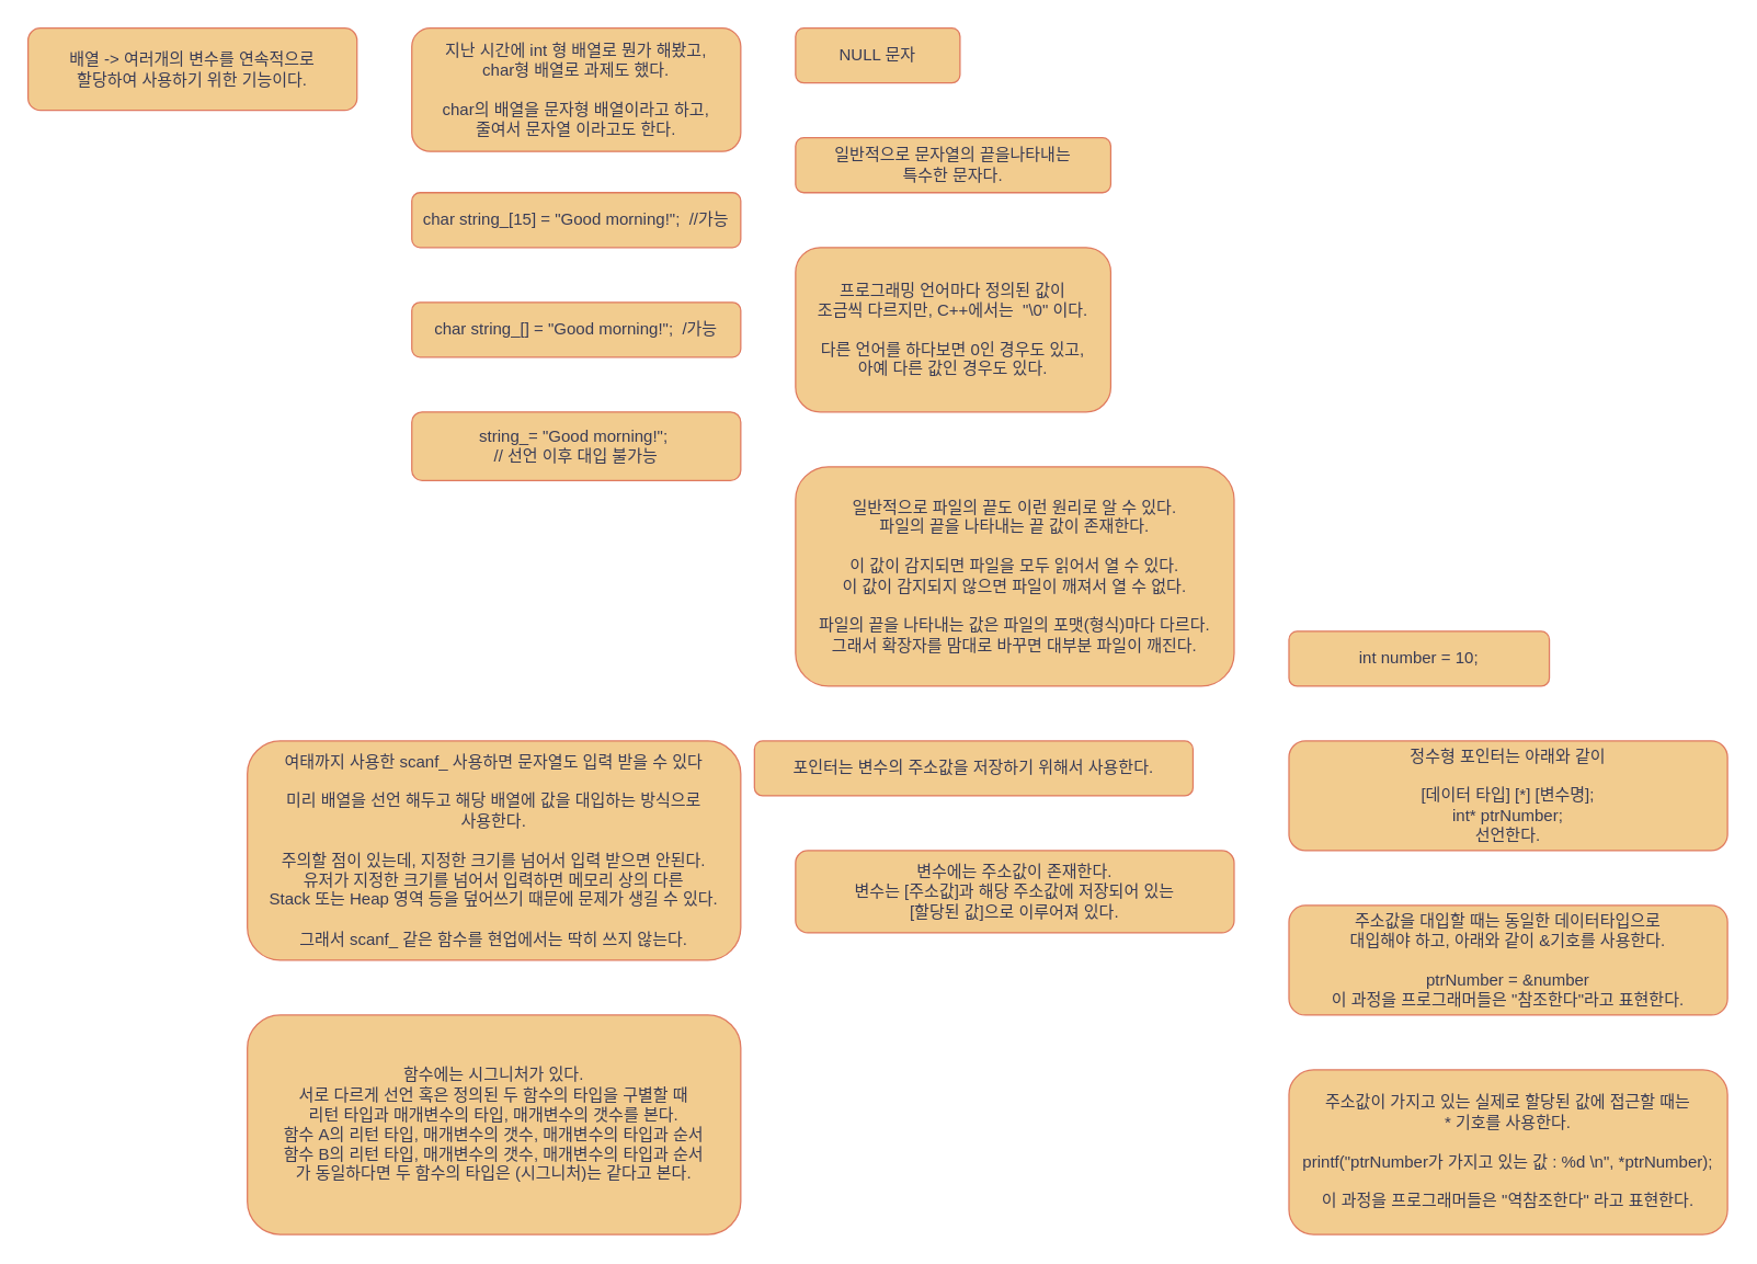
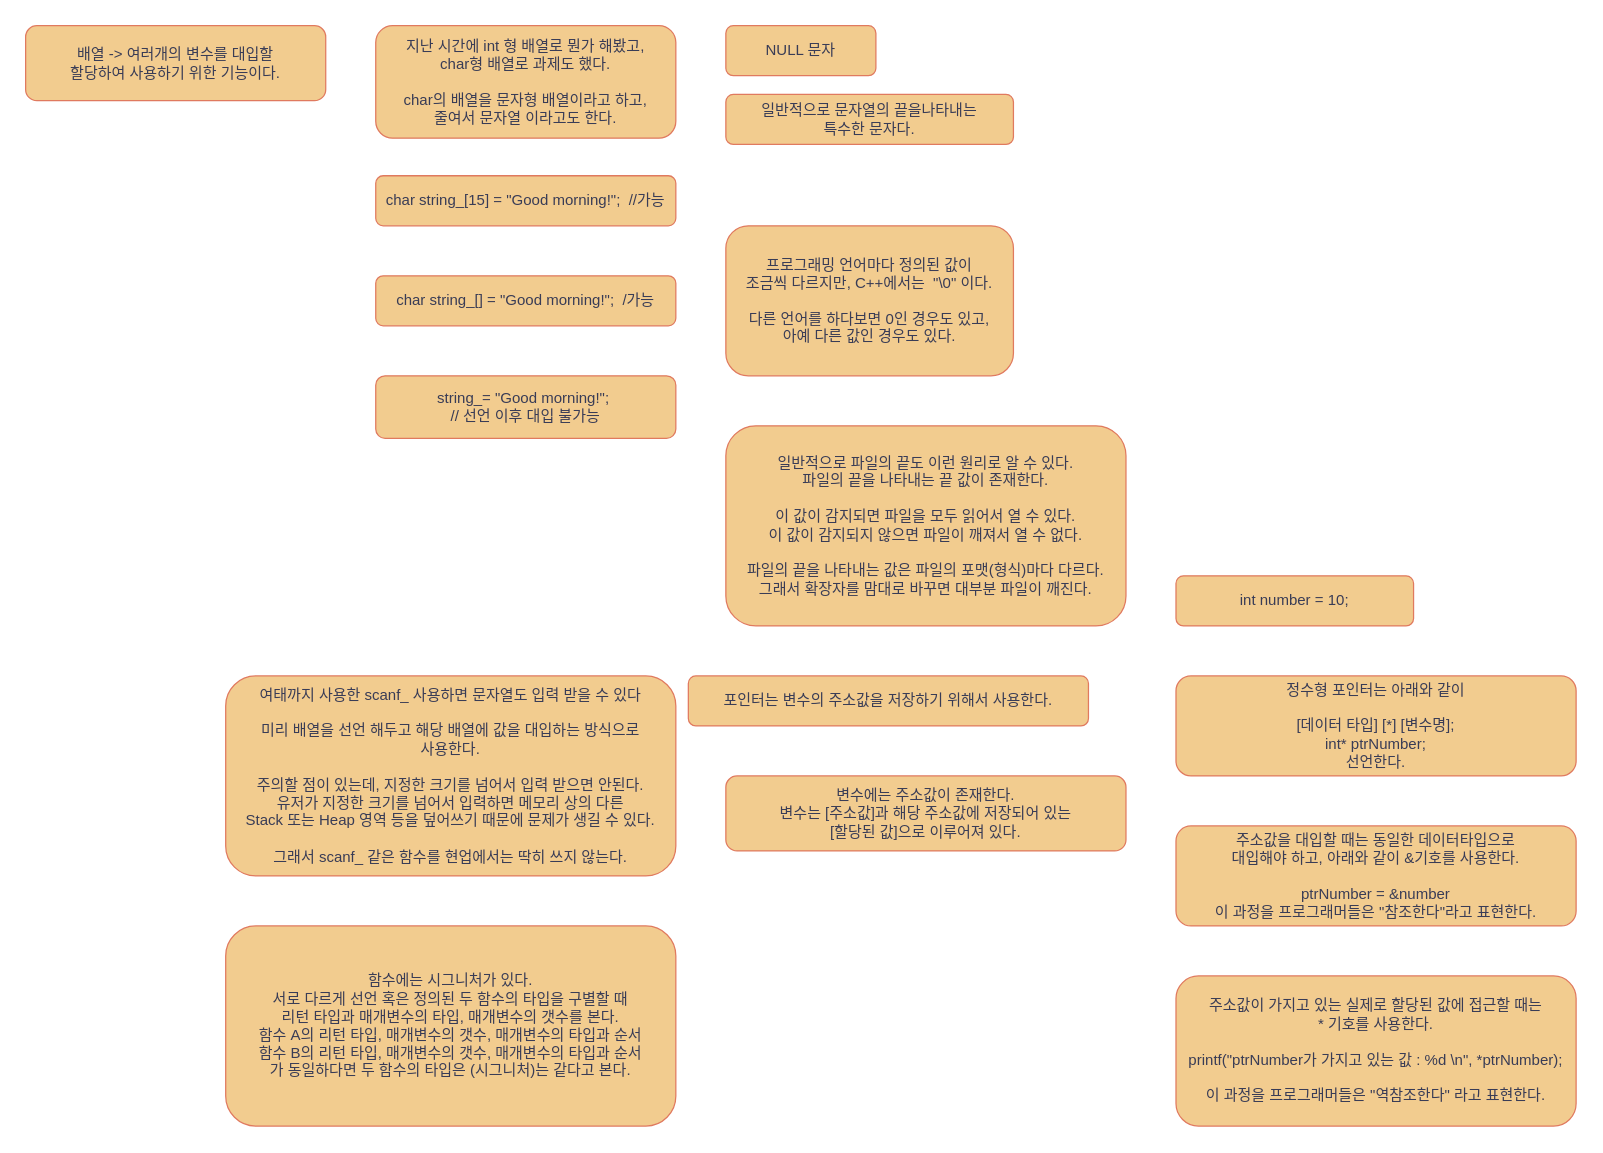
  <mxCell id="0" />
  <mxCell id="1" parent="0" />
- <mxCell id="2" value="배열 -&amp;gt; 여러개의 변수를 연속적으로&lt;br&gt;할당하여 사용하기 위한 기능이다." style="rounded=1;whiteSpace=wrap;html=1;strokeColor=#E07A5F;fontColor=#393C56;fillColor=#F2CC8F;" vertex="1" parent="1"><mxGeometry x="20" y="20" width="240" height="60" as="geometry" /></mxCell>
+ <mxCell id="2" value="배열 -&amp;gt; 여러개의 변수를 대입할&lt;br&gt;할당하여 사용하기 위한 기능이다." style="rounded=1;whiteSpace=wrap;html=1;strokeColor=#E07A5F;fontColor=#393C56;fillColor=#F2CC8F;" vertex="1" parent="1"><mxGeometry x="20" y="20" width="240" height="60" as="geometry" /></mxCell>
  <mxCell id="3" value="지난 시간에 int 형 배열로 뭔가 해봤고,&lt;br&gt;char형 배열로 과제도 했다.&lt;br&gt;&lt;br&gt;char의 배열을 문자형 배열이라고 하고,&lt;br&gt;줄여서 문자열 이라고도 한다." style="rounded=1;whiteSpace=wrap;html=1;strokeColor=#E07A5F;fontColor=#393C56;fillColor=#F2CC8F;" vertex="1" parent="1"><mxGeometry x="300" y="20" width="240" height="90" as="geometry" /></mxCell>
  <mxCell id="4" value="char string_[15] = &quot;Good morning!&quot;;&amp;nbsp; //가능" style="rounded=1;whiteSpace=wrap;html=1;strokeColor=#E07A5F;fontColor=#393C56;fillColor=#F2CC8F;" vertex="1" parent="1"><mxGeometry x="300" y="140" width="240" height="40" as="geometry" /></mxCell>
  <mxCell id="5" value="char string_[] = &quot;Good morning!&quot;;&amp;nbsp; /가능" style="rounded=1;whiteSpace=wrap;html=1;strokeColor=#E07A5F;fontColor=#393C56;fillColor=#F2CC8F;" vertex="1" parent="1"><mxGeometry x="300" y="220" width="240" height="40" as="geometry" /></mxCell>
  <mxCell id="6" value="string_= &quot;Good morning!&quot;;&amp;nbsp; &lt;br&gt;// 선언 이후 대입 불가능" style="rounded=1;whiteSpace=wrap;html=1;strokeColor=#E07A5F;fontColor=#393C56;fillColor=#F2CC8F;" vertex="1" parent="1"><mxGeometry x="300" y="300" width="240" height="50" as="geometry" /></mxCell>
  <mxCell id="7" value="NULL 문자" style="rounded=1;whiteSpace=wrap;html=1;strokeColor=#E07A5F;fontColor=#393C56;fillColor=#F2CC8F;" vertex="1" parent="1"><mxGeometry x="580" y="20" width="120" height="40" as="geometry" /></mxCell>
- <mxCell id="8" value="일반적으로 문자열의 끝을나타내는 &lt;br&gt;특수한 문자다." style="rounded=1;whiteSpace=wrap;html=1;strokeColor=#E07A5F;fontColor=#393C56;fillColor=#F2CC8F;" vertex="1" parent="1"><mxGeometry x="580" y="100" width="230" height="40" as="geometry" /></mxCell>
+ <mxCell id="8" value="일반적으로 문자열의 끝을나타내는 &lt;br&gt;특수한 문자다." style="rounded=1;whiteSpace=wrap;html=1;strokeColor=#E07A5F;fontColor=#393C56;fillColor=#F2CC8F;" vertex="1" parent="1"><mxGeometry x="580" y="75" width="230" height="40" as="geometry" /></mxCell>
  <mxCell id="9" value="프로그래밍 언어마다 정의된 값이&lt;br&gt;조금씩 다르지만, C++에서는&amp;nbsp; &quot;\0&quot; 이다.&lt;br&gt;&lt;br&gt;다른 언어를 하다보면 0인 경우도 있고,&lt;br&gt;아예 다른 값인 경우도 있다." style="rounded=1;whiteSpace=wrap;html=1;strokeColor=#E07A5F;fontColor=#393C56;fillColor=#F2CC8F;" vertex="1" parent="1"><mxGeometry x="580" y="180" width="230" height="120" as="geometry" /></mxCell>
  <mxCell id="10" value="일반적으로 파일의 끝도 이런 원리로 알 수 있다.&lt;br&gt;파일의 끝을 나타내는 끝 값이 존재한다.&lt;br&gt;&lt;br&gt;이 값이 감지되면 파일을 모두 읽어서 열 수 있다.&lt;br&gt;이 값이 감지되지 않으면 파일이 깨져서 열 수 없다.&lt;br&gt;&lt;br&gt;파일의 끝을 나타내는 값은 파일의 포맷(형식)마다 다르다.&lt;br&gt;그래서 확장자를 맘대로 바꾸면 대부분 파일이 깨진다." style="rounded=1;whiteSpace=wrap;html=1;strokeColor=#E07A5F;fontColor=#393C56;fillColor=#F2CC8F;" vertex="1" parent="1"><mxGeometry x="580" y="340" width="320" height="160" as="geometry" /></mxCell>
  <mxCell id="11" value="여태까지 사용한 scanf_ 사용하면 문자열도 입력 받을 수 있다&lt;br&gt;&lt;br&gt;미리 배열을 선언 해두고 해당 배열에 값을 대입하는 방식으로 &lt;br&gt;사용한다.&lt;br&gt;&lt;br&gt;주의할 점이 있는데, 지정한 크기를 넘어서 입력 받으면 안된다.&lt;br&gt;유저가 지정한 크기를 넘어서 입력하면 메모리 상의 다른&lt;br&gt;Stack 또는 Heap 영역 등을 덮어쓰기 때문에 문제가 생길 수 있다.&lt;br&gt;&lt;br&gt;그래서 scanf_ 같은 함수를 현업에서는 딱히 쓰지 않는다." style="rounded=1;whiteSpace=wrap;html=1;strokeColor=#E07A5F;fontColor=#393C56;fillColor=#F2CC8F;" vertex="1" parent="1"><mxGeometry x="180" y="540" width="360" height="160" as="geometry" /></mxCell>
  <mxCell id="12" value="함수에는 시그니처가 있다.&lt;br&gt;서로 다르게 선언 혹은 정의된 두 함수의 타입을 구별할 때&lt;br&gt;리턴 타입과 매개변수의 타입, 매개변수의 갯수를 본다.&lt;br&gt;함수 A의 리턴 타입, 매개변수의 갯수, 매개변수의 타입과 순서&lt;br&gt;함수 B의 리턴 타입, 매개변수의 갯수, 매개변수의 타입과 순서&lt;br&gt;가 동일하다면 두 함수의 타입은 (시그니처)는 같다고 본다." style="rounded=1;whiteSpace=wrap;html=1;strokeColor=#E07A5F;fontColor=#393C56;fillColor=#F2CC8F;" vertex="1" parent="1"><mxGeometry x="180" y="740" width="360" height="160" as="geometry" /></mxCell>
  <mxCell id="13" value="포인터는 변수의 주소값을 저장하기 위해서 사용한다.&lt;br&gt;" style="rounded=1;whiteSpace=wrap;html=1;strokeColor=#E07A5F;fontColor=#393C56;fillColor=#F2CC8F;" vertex="1" parent="1"><mxGeometry x="550" y="540" width="320" height="40" as="geometry" /></mxCell>
  <mxCell id="14" value="변수에는 주소값이 존재한다.&lt;br&gt;변수는 [주소값]과 해당 주소값에 저장되어 있는 &lt;br&gt;[할당된 값]으로 이루어져 있다." style="rounded=1;whiteSpace=wrap;html=1;strokeColor=#E07A5F;fontColor=#393C56;fillColor=#F2CC8F;" vertex="1" parent="1"><mxGeometry x="580" y="620" width="320" height="60" as="geometry" /></mxCell>
  <mxCell id="15" value="정수형 포인터는 아래와 같이&lt;br&gt;&lt;br&gt;[데이터 타입] [*] [변수명];&lt;br&gt;int* ptrNumber;&lt;br&gt;선언한다." style="rounded=1;whiteSpace=wrap;html=1;strokeColor=#E07A5F;fontColor=#393C56;fillColor=#F2CC8F;" vertex="1" parent="1"><mxGeometry x="940" y="540" width="320" height="80" as="geometry" /></mxCell>
  <mxCell id="16" value="주소값을 대입할 때는 동일한 데이터타입으로 &lt;br&gt;대입해야 하고, 아래와 같이 &amp;amp;기호를 사용한다.&lt;br&gt;&lt;br&gt;ptrNumber = &amp;amp;number&lt;br&gt;이 과정을 프로그래머들은 &quot;참조한다&quot;라고 표현한다." style="rounded=1;whiteSpace=wrap;html=1;strokeColor=#E07A5F;fontColor=#393C56;fillColor=#F2CC8F;" vertex="1" parent="1"><mxGeometry x="940" y="660" width="320" height="80" as="geometry" /></mxCell>
  <mxCell id="17" value="int number = 10;" style="rounded=1;whiteSpace=wrap;html=1;strokeColor=#E07A5F;fontColor=#393C56;fillColor=#F2CC8F;" vertex="1" parent="1"><mxGeometry x="940" y="460" width="190" height="40" as="geometry" /></mxCell>
  <mxCell id="18" value="주소값이 가지고 있는 실제로 할당된 값에 접근할 때는&lt;br&gt;* 기호를 사용한다.&lt;br&gt;&lt;br&gt;printf(&quot;ptrNumber가 가지고 있는 값 : %d \n&quot;, *ptrNumber);&lt;br&gt;&lt;br&gt;이 과정을 프로그래머들은 &quot;역참조한다&quot; 라고 표현한다." style="rounded=1;whiteSpace=wrap;html=1;strokeColor=#E07A5F;fontColor=#393C56;fillColor=#F2CC8F;" vertex="1" parent="1"><mxGeometry x="940" y="780" width="320" height="120" as="geometry" /></mxCell>
